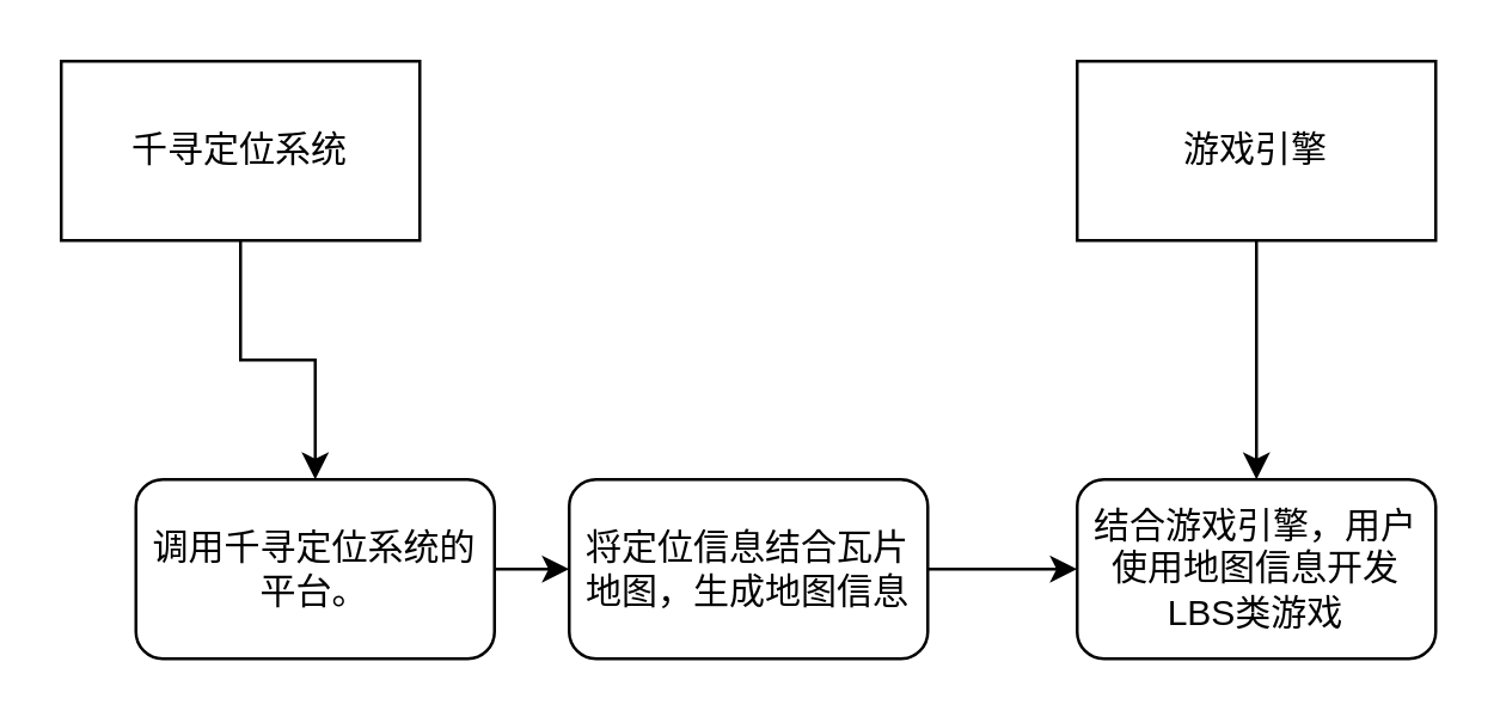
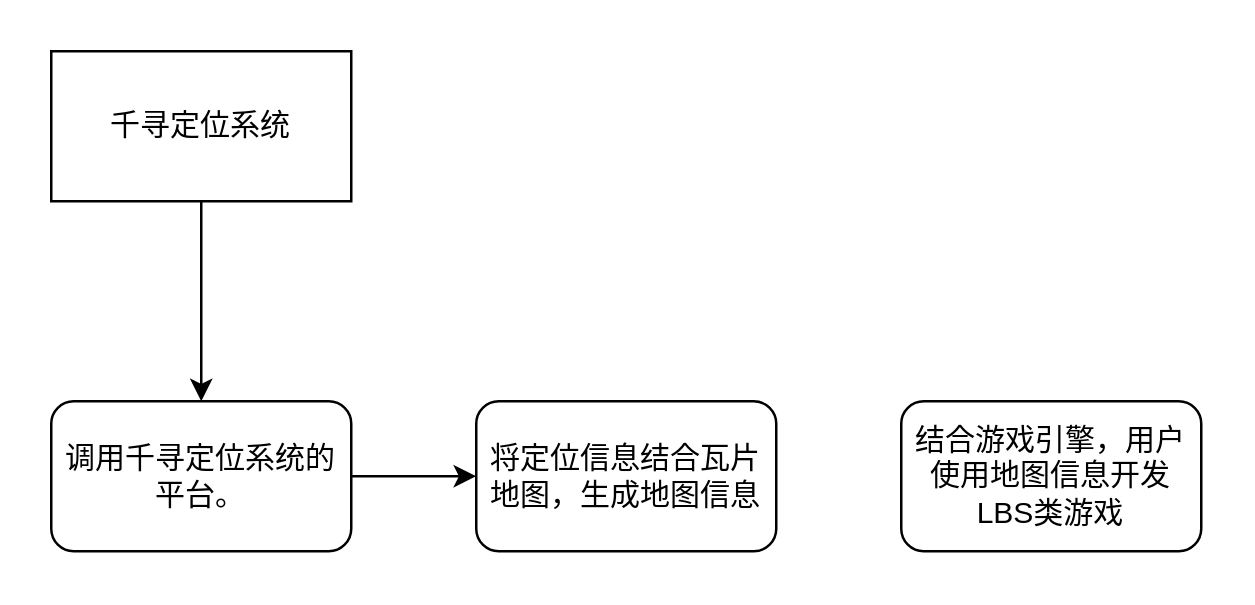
  <mxCell id="0" />
  <mxCell id="1" parent="0" />
  <mxCell id="2" style="edgeStyle=orthogonalEdgeStyle;rounded=0;orthogonalLoop=1;jettySize=auto;html=1;entryX=0.5;entryY=0;entryDx=0;entryDy=0;" parent="1" source="3" target="5" edge="1"><mxGeometry relative="1" as="geometry" /></mxCell>
  <mxCell id="3" value="千寻定位系统" style="rounded=0;whiteSpace=wrap;html=1;" parent="1" vertex="1"><mxGeometry x="20" y="20" width="120" height="60" as="geometry" /></mxCell>
  <mxCell id="4" style="edgeStyle=orthogonalEdgeStyle;rounded=0;orthogonalLoop=1;jettySize=auto;html=1;entryX=0;entryY=0.5;entryDx=0;entryDy=0;" parent="1" source="5" target="7" edge="1"><mxGeometry relative="1" as="geometry" /></mxCell>
- <mxCell id="5" value="调用千寻定位系统的平台。" style="rounded=1;whiteSpace=wrap;html=1;" parent="1" vertex="1"><mxGeometry x="45" y="160" width="120" height="60" as="geometry" /></mxCell>
- <mxCell id="6" style="edgeStyle=orthogonalEdgeStyle;rounded=0;orthogonalLoop=1;jettySize=auto;html=1;entryX=0;entryY=0.5;entryDx=0;entryDy=0;" parent="1" source="7" target="8" edge="1"><mxGeometry relative="1" as="geometry" /></mxCell>
+ <mxCell id="5" value="调用千寻定位系统的平台。" style="rounded=1;whiteSpace=wrap;html=1;" parent="1" vertex="1"><mxGeometry x="20" y="160" width="120" height="60" as="geometry" /></mxCell>
  <mxCell id="7" value="将定位信息结合瓦片地图，生成地图信息" style="rounded=1;whiteSpace=wrap;html=1;" parent="1" vertex="1"><mxGeometry x="190" y="160" width="120" height="60" as="geometry" /></mxCell>
  <mxCell id="8" value="结合游戏引擎，用户使用地图信息开发LBS类游戏" style="rounded=1;whiteSpace=wrap;html=1;" parent="1" vertex="1"><mxGeometry x="360" y="160" width="120" height="60" as="geometry" /></mxCell>
- <mxCell id="9" style="edgeStyle=orthogonalEdgeStyle;rounded=0;orthogonalLoop=1;jettySize=auto;html=1;entryX=0.5;entryY=0;entryDx=0;entryDy=0;" parent="1" source="10" target="8" edge="1"><mxGeometry relative="1" as="geometry" /></mxCell>
- <mxCell id="10" value="游戏引擎" style="rounded=0;whiteSpace=wrap;html=1;" parent="1" vertex="1"><mxGeometry x="360" y="20" width="120" height="60" as="geometry" /></mxCell>
